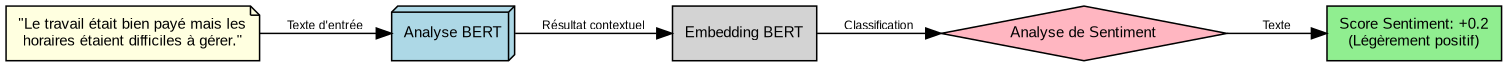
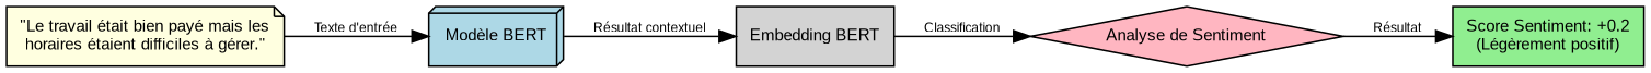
  digraph {
    rankdir=LR
    node [fontname=Arial fontsize=10 shape=box style=filled]
    edge [fontname=Arial fontsize=8]
    n1 [fillcolor=lightyellow label="\"Le travail était bien payé mais les\nhoraires étaient difficiles à gérer.\"" shape=note]
-   n2 [fillcolor=lightblue label="Analyse BERT" shape=box3d]
+   n2 [fillcolor=lightblue label="Modèle BERT" shape=box3d]
    n3 [fillcolor=lightgrey label="Embedding BERT"]
    n4 [fillcolor=lightpink label="Analyse de Sentiment" shape=diamond]
    n5 [fillcolor=lightgreen label="Score Sentiment: +0.2\n(Légèrement positif)"]
    n1 -> n2 [label="Texte d'entrée"]
    n2 -> n3 [label="Résultat contextuel"]
    n3 -> n4 [label=Classification]
-   n4 -> n5 [label=Texte]
+   n4 -> n5 [label="Résultat"]
  }
